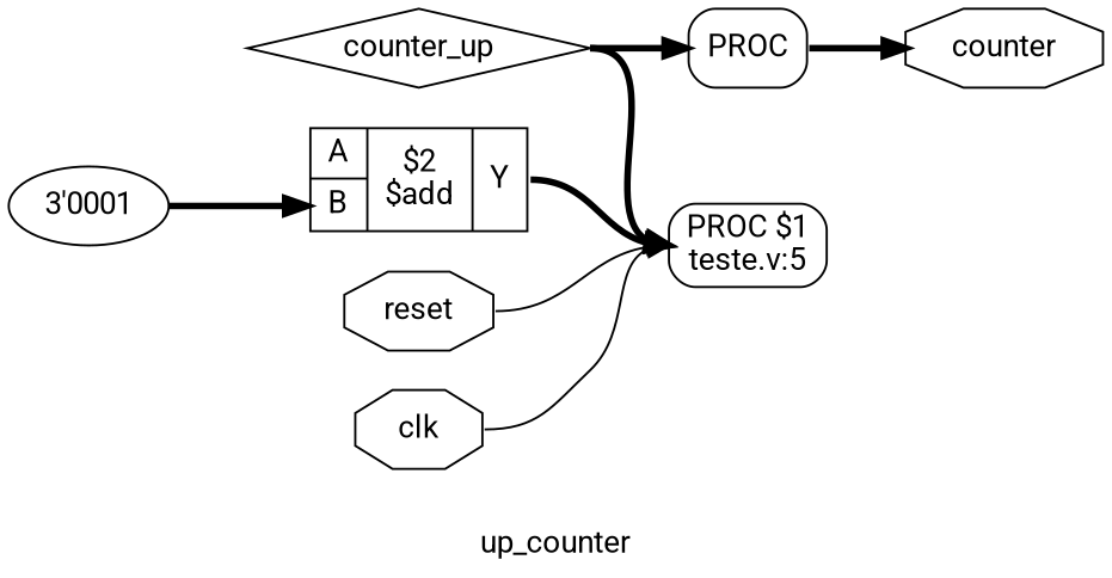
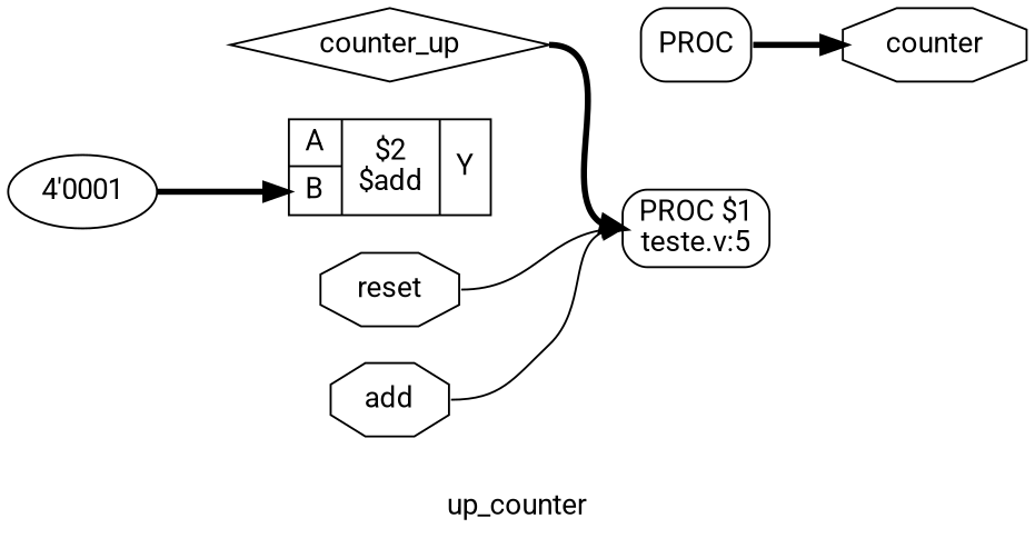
  digraph {
    fontname=Roboto
    label=up_counter
    rankdir=LR
    remincross=true
    node [fontname=Roboto shape=octagon]
    edge [color=black fontname=Roboto headport=w style="setlinewidth(3)" tailport=e]
    n1 [color=black fontcolor=black label=counter_up shape=diamond]
    n2 [label="PROC $1\nteste.v:5" shape=box style=rounded]
    n3 [label=PROC shape=box style=rounded]
    n4 [label="{{<p8> A|<p9> B}|$2\n$add|{<p10> Y}}" shape=record]
    n5 [color=black fontcolor=black label=counter]
    n6 [color=black fontcolor=black label=reset]
-   n7 [color=black fontcolor=black label=clk]
-   n8 [label="3'0001" shape=""]
+   n7 [color=black fontcolor=black label=add]
+   n8 [label="4'0001" shape=""]
    n1 -> n2
-   n1 -> n3 [headport="w:w"]
    n3 -> n5 [tailport="e:e"]
-   n4 -> n2 [tailport="p10:e"]
    n6 -> n2 [style=""]
    n7 -> n2 [style=""]
    n8 -> n4 [headport="p9:w"]
  }
